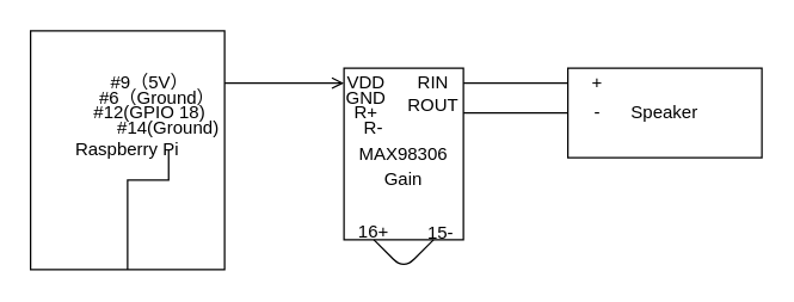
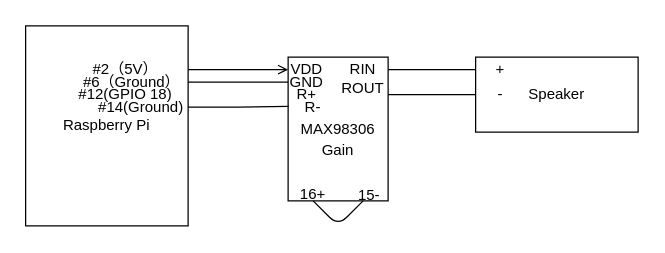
  <mxCell id="0" />
  <mxCell id="1" parent="0" />
  <mxCell id="2" value="Raspberry Pi" style="rounded=0;whiteSpace=wrap;html=1;fillColor=none;" vertex="1" parent="1"><mxGeometry x="20" y="20" width="130" height="160" as="geometry" /></mxCell>
  <mxCell id="3" style="edgeStyle=orthogonalEdgeStyle;rounded=0;orthogonalLoop=1;jettySize=auto;html=1;entryX=0;entryY=0.5;entryDx=0;entryDy=0;endArrow=open;endFill=0;" edge="1" parent="1" source="4" target="11"><mxGeometry relative="1" as="geometry" /></mxCell>
- <mxCell id="4" value="#9（5V）" style="text;html=1;strokeColor=none;fillColor=none;align=center;verticalAlign=middle;whiteSpace=wrap;rounded=0;" vertex="1" parent="1"><mxGeometry x="50" y="50" width="100" height="10" as="geometry" /></mxCell>
+ <mxCell id="4" value="#2（5V）" style="text;html=1;strokeColor=none;fillColor=none;align=center;verticalAlign=middle;whiteSpace=wrap;rounded=0;" vertex="1" parent="1"><mxGeometry x="50" y="50" width="100" height="10" as="geometry" /></mxCell>
+ <mxCell id="5" style="edgeStyle=orthogonalEdgeStyle;rounded=0;orthogonalLoop=1;jettySize=auto;html=1;endArrow=none;endFill=0;" edge="1" parent="1" source="6" target="12"><mxGeometry relative="1" as="geometry" /></mxCell>
  <mxCell id="6" value="#6（Ground）" style="text;html=1;strokeColor=none;fillColor=none;align=center;verticalAlign=middle;whiteSpace=wrap;rounded=0;" vertex="1" parent="1"><mxGeometry x="60" y="60" width="90" height="10" as="geometry" /></mxCell>
- <mxCell id="7" value="" style="edgeStyle=orthogonalEdgeStyle;rounded=0;orthogonalLoop=1;jettySize=auto;html=1;endArrow=none;endFill=0;" edge="1" parent="1" source="8" target="2"><mxGeometry relative="1" as="geometry" /></mxCell>
+ <mxCell id="7" value="" style="edgeStyle=orthogonalEdgeStyle;rounded=0;orthogonalLoop=1;jettySize=auto;html=1;endArrow=none;endFill=0;entryX=0.005;entryY=0.343;entryDx=0;entryDy=0;entryPerimeter=0;" edge="1" parent="1" source="8" target="10"><mxGeometry relative="1" as="geometry" /></mxCell>
  <mxCell id="8" value="#14(Ground)" style="text;html=1;strokeColor=none;fillColor=none;align=center;verticalAlign=middle;whiteSpace=wrap;rounded=0;" vertex="1" parent="1"><mxGeometry x="75" y="70" width="75" height="30" as="geometry" /></mxCell>
  <mxCell id="9" value="#12(GPIO 18)" style="text;html=1;strokeColor=none;fillColor=none;align=center;verticalAlign=middle;whiteSpace=wrap;rounded=0;" vertex="1" parent="1"><mxGeometry x="50" y="70" width="100" height="10" as="geometry" /></mxCell>
  <mxCell id="10" value="MAX98306" style="rounded=0;whiteSpace=wrap;html=1;fillColor=none;" vertex="1" parent="1"><mxGeometry x="230" y="45" width="80" height="115" as="geometry" /></mxCell>
  <mxCell id="11" value="VDD" style="text;html=1;strokeColor=none;fillColor=none;align=center;verticalAlign=middle;whiteSpace=wrap;rounded=0;" vertex="1" parent="1"><mxGeometry x="230" y="50" width="30" height="10" as="geometry" /></mxCell>
  <mxCell id="12" value="GND" style="text;html=1;strokeColor=none;fillColor=none;align=center;verticalAlign=middle;whiteSpace=wrap;rounded=0;" vertex="1" parent="1"><mxGeometry x="230" y="60" width="30" height="10" as="geometry" /></mxCell>
  <mxCell id="13" value="R-" style="text;html=1;strokeColor=none;fillColor=none;align=center;verticalAlign=middle;whiteSpace=wrap;rounded=0;" vertex="1" parent="1"><mxGeometry x="240" y="80" width="20" height="10" as="geometry" /></mxCell>
  <mxCell id="14" value="R+" style="text;html=1;strokeColor=none;fillColor=none;align=center;verticalAlign=middle;whiteSpace=wrap;rounded=0;" vertex="1" parent="1"><mxGeometry x="230" y="70" width="30" height="10" as="geometry" /></mxCell>
  <mxCell id="15" value="Gain" style="text;html=1;strokeColor=none;fillColor=none;align=center;verticalAlign=middle;whiteSpace=wrap;rounded=0;" vertex="1" parent="1"><mxGeometry x="250" y="110" width="40" height="20" as="geometry" /></mxCell>
  <mxCell id="16" value="" style="endArrow=none;html=1;exitX=0.25;exitY=1;exitDx=0;exitDy=0;entryX=0.75;entryY=1;entryDx=0;entryDy=0;" edge="1" parent="1" source="10" target="10"><mxGeometry width="50" height="50" relative="1" as="geometry"><mxPoint x="320" y="220" as="sourcePoint" /><mxPoint x="370" y="170" as="targetPoint" /><Array as="points"><mxPoint x="270" y="180" /></Array></mxGeometry></mxCell>
  <mxCell id="17" value="16+" style="text;html=1;strokeColor=none;fillColor=none;align=center;verticalAlign=middle;whiteSpace=wrap;rounded=0;" vertex="1" parent="1"><mxGeometry x="240" y="150" width="20" height="10" as="geometry" /></mxCell>
  <mxCell id="18" value="15-" style="text;html=1;strokeColor=none;fillColor=none;align=center;verticalAlign=middle;whiteSpace=wrap;rounded=0;" vertex="1" parent="1"><mxGeometry x="280" y="155" width="30" as="geometry" /></mxCell>
  <mxCell id="19" style="edgeStyle=orthogonalEdgeStyle;rounded=0;orthogonalLoop=1;jettySize=auto;html=1;endArrow=none;endFill=0;" edge="1" parent="1" source="20" target="24"><mxGeometry relative="1" as="geometry" /></mxCell>
  <mxCell id="20" value="RIN" style="text;html=1;strokeColor=none;fillColor=none;align=center;verticalAlign=middle;whiteSpace=wrap;rounded=0;" vertex="1" parent="1"><mxGeometry x="270" y="45" width="40" height="20" as="geometry" /></mxCell>
  <mxCell id="21" style="edgeStyle=orthogonalEdgeStyle;rounded=0;orthogonalLoop=1;jettySize=auto;html=1;endArrow=none;endFill=0;" edge="1" parent="1" source="22" target="25"><mxGeometry relative="1" as="geometry"><Array as="points"><mxPoint x="330" y="75" /><mxPoint x="330" y="75" /></Array></mxGeometry></mxCell>
  <mxCell id="22" value="ROUT" style="text;html=1;strokeColor=none;fillColor=none;align=center;verticalAlign=middle;whiteSpace=wrap;rounded=0;" vertex="1" parent="1"><mxGeometry x="270" y="60" width="40" height="20" as="geometry" /></mxCell>
  <mxCell id="23" value="Speaker" style="rounded=0;whiteSpace=wrap;html=1;fillColor=none;" vertex="1" parent="1"><mxGeometry x="380" y="45" width="130" height="60" as="geometry" /></mxCell>
  <mxCell id="24" value="+" style="text;html=1;strokeColor=none;fillColor=none;align=center;verticalAlign=middle;whiteSpace=wrap;rounded=0;" vertex="1" parent="1"><mxGeometry x="380" y="45" width="40" height="20" as="geometry" /></mxCell>
  <mxCell id="25" value="-" style="text;html=1;strokeColor=none;fillColor=none;align=center;verticalAlign=middle;whiteSpace=wrap;rounded=0;" vertex="1" parent="1"><mxGeometry x="380" y="65" width="40" height="20" as="geometry" /></mxCell>
